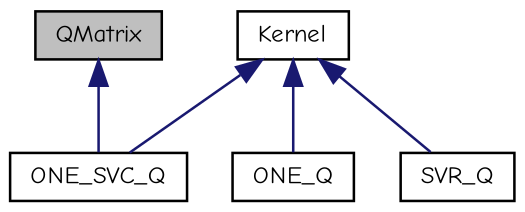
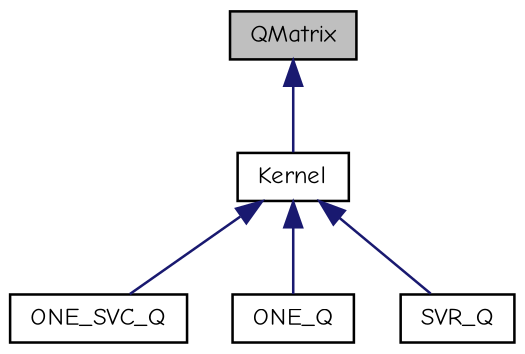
  digraph {
    fontname="Comic Neue"
    node [color=black fillcolor=white fontname="Comic Neue" fontsize=10 shape=record style=filled]
    edge [color=midnightblue dir=back fontname="Comic Neue" fontsize=10 labelfontname=Helvetica labelfontsize=10 style=solid]
    n1 [fillcolor=grey75 fontcolor=black height=0.2 label=QMatrix width=0.4]
    n2 [height=0.2 label=Kernel width=0.4]
    n3 [height=0.2 label=ONE_SVC_Q width=0.4]
    n4 [height=0.2 label=ONE_Q width=0.4]
    n5 [height=0.2 label=SVR_Q width=0.4]
-   n1 -> n3
+   n1 -> n2
    n2 -> n3
    n2 -> n4
    n2 -> n5
  }
